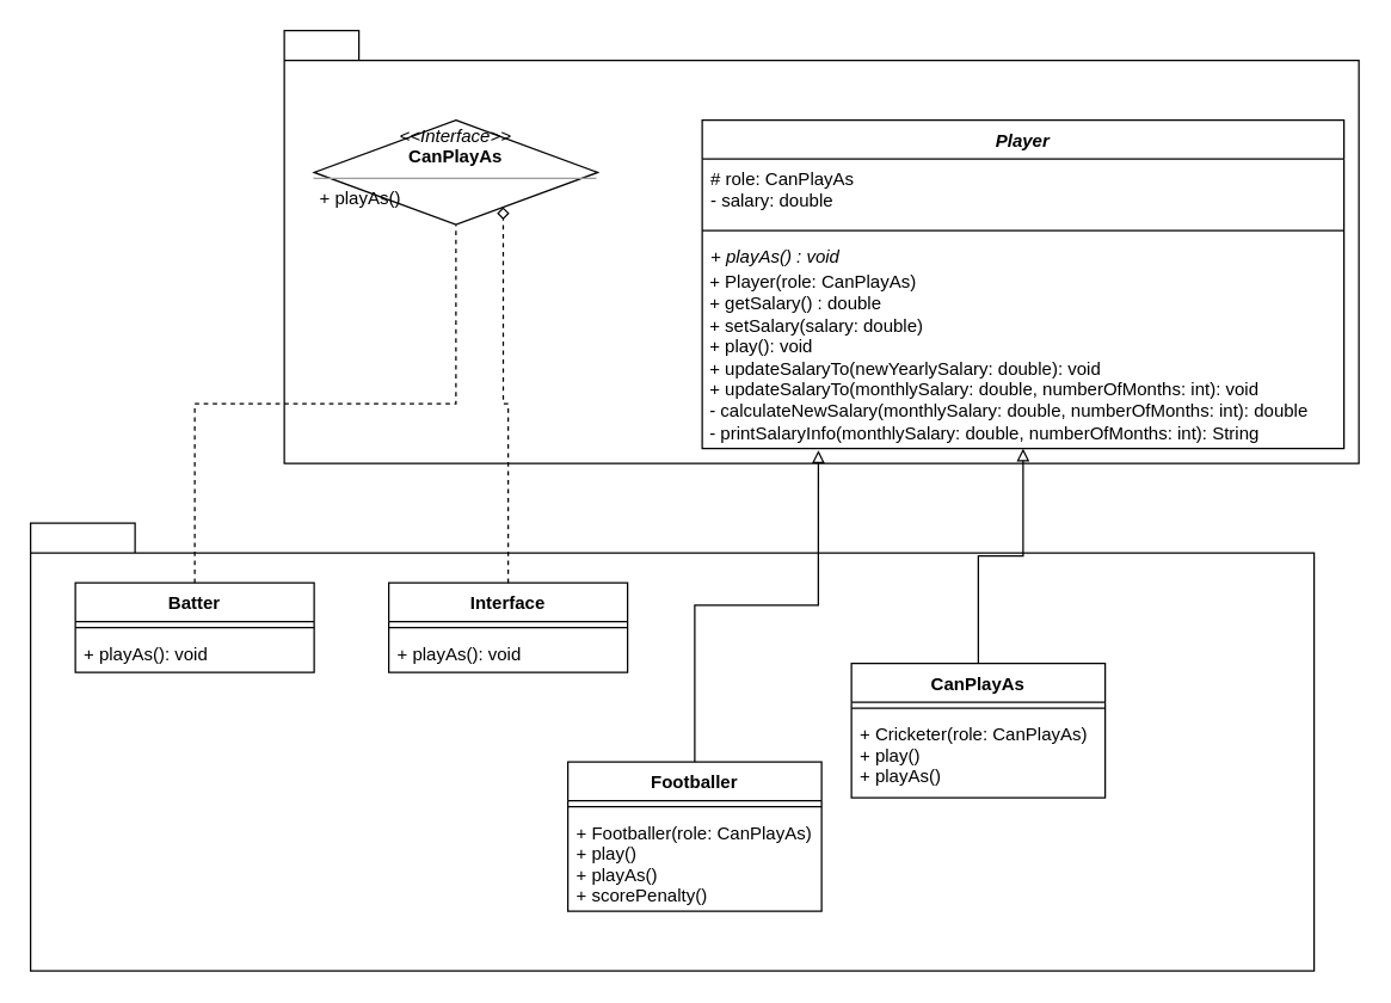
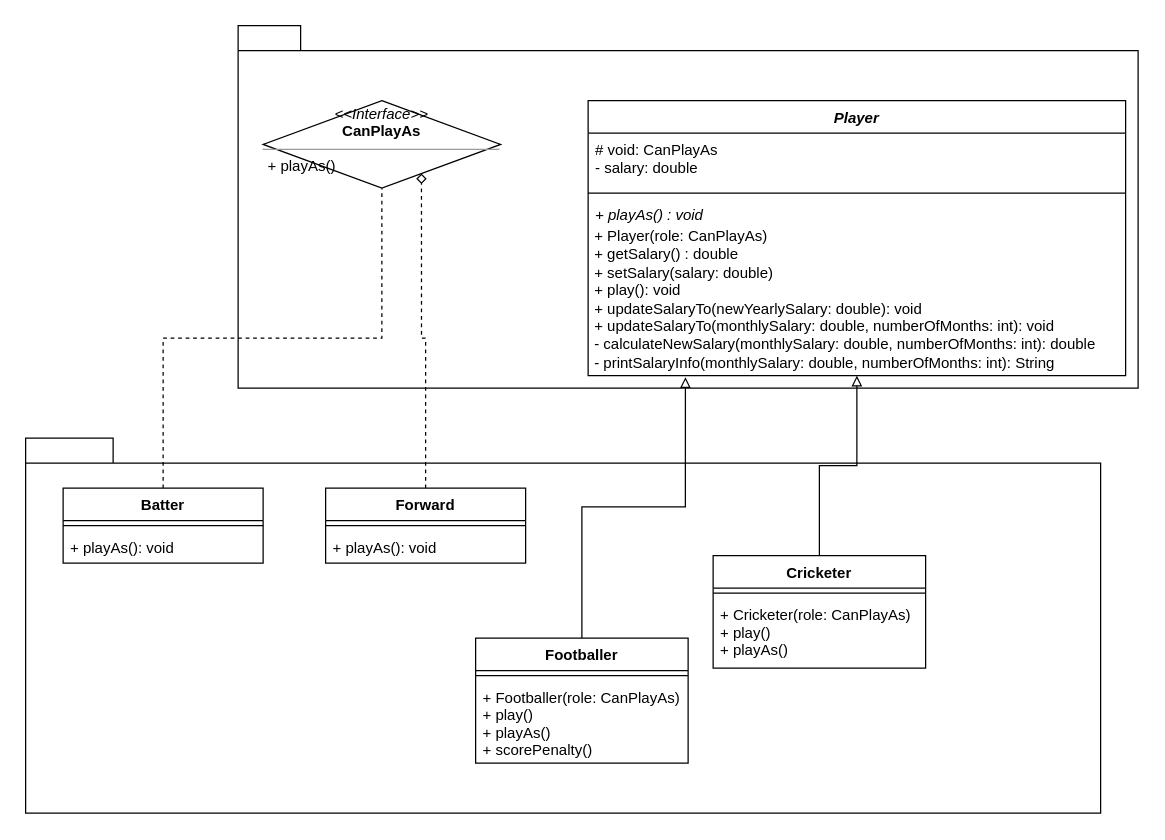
  <mxCell id="0" />
  <mxCell id="1" parent="0" />
  <mxCell id="2" value="" style="shape=folder;fontStyle=1;spacingTop=10;tabWidth=50;tabHeight=20;tabPosition=left;html=1;" parent="1" vertex="1"><mxGeometry x="190" y="20" width="720" height="290" as="geometry" /></mxCell>
  <mxCell id="3" value="" style="shape=folder;fontStyle=1;spacingTop=10;tabWidth=70;tabHeight=20;tabPosition=left;html=1;" parent="1" vertex="1"><mxGeometry x="20" y="350" width="860" height="300" as="geometry" /></mxCell>
  <mxCell id="4" style="edgeStyle=orthogonalEdgeStyle;rounded=0;orthogonalLoop=1;jettySize=auto;html=1;dashed=1;endArrow=none;endFill=0;" parent="1" source="5" target="20" edge="1"><mxGeometry relative="1" as="geometry" /></mxCell>
  <mxCell id="5" value="Batter" style="swimlane;fontStyle=1;align=center;verticalAlign=top;childLayout=stackLayout;horizontal=1;startSize=26;horizontalStack=0;resizeParent=1;resizeParentMax=0;resizeLast=0;collapsible=1;marginBottom=0;" parent="1" vertex="1" treatAsSingle="0"><mxGeometry x="50" y="390" width="160" height="60" as="geometry" /></mxCell>
  <mxCell id="6" value="" style="line;strokeWidth=1;fillColor=none;align=left;verticalAlign=middle;spacingTop=-1;spacingLeft=3;spacingRight=3;rotatable=0;labelPosition=right;points=[];portConstraint=eastwest;" parent="5" vertex="1"><mxGeometry y="26" width="160" height="8" as="geometry" /></mxCell>
  <mxCell id="7" value="+ playAs(): void" style="text;strokeColor=none;fillColor=none;align=left;verticalAlign=top;spacingLeft=4;spacingRight=4;overflow=hidden;rotatable=0;points=[[0,0.5],[1,0.5]];portConstraint=eastwest;" parent="5" vertex="1"><mxGeometry y="34" width="160" height="26" as="geometry" /></mxCell>
  <mxCell id="8" style="edgeStyle=orthogonalEdgeStyle;rounded=0;orthogonalLoop=1;jettySize=auto;html=1;entryX=0.75;entryY=1;entryDx=0;entryDy=0;dashed=1;endArrow=diamond;endFill=0;" parent="1" source="9" target="20" edge="1"><mxGeometry relative="1" as="geometry" /></mxCell>
- <mxCell id="9" value="Interface" style="swimlane;fontStyle=1;align=center;verticalAlign=top;childLayout=stackLayout;horizontal=1;startSize=26;horizontalStack=0;resizeParent=1;resizeParentMax=0;resizeLast=0;collapsible=1;marginBottom=0;" parent="1" vertex="1" treatAsSingle="0"><mxGeometry x="260" y="390" width="160" height="60" as="geometry" /></mxCell>
+ <mxCell id="9" value="Forward" style="swimlane;fontStyle=1;align=center;verticalAlign=top;childLayout=stackLayout;horizontal=1;startSize=26;horizontalStack=0;resizeParent=1;resizeParentMax=0;resizeLast=0;collapsible=1;marginBottom=0;" parent="1" vertex="1" treatAsSingle="0"><mxGeometry x="260" y="390" width="160" height="60" as="geometry" /></mxCell>
  <mxCell id="10" value="" style="line;strokeWidth=1;fillColor=none;align=left;verticalAlign=middle;spacingTop=-1;spacingLeft=3;spacingRight=3;rotatable=0;labelPosition=right;points=[];portConstraint=eastwest;" parent="9" vertex="1"><mxGeometry y="26" width="160" height="8" as="geometry" /></mxCell>
  <mxCell id="11" value="+ playAs(): void" style="text;strokeColor=none;fillColor=none;align=left;verticalAlign=top;spacingLeft=4;spacingRight=4;overflow=hidden;rotatable=0;points=[[0,0.5],[1,0.5]];portConstraint=eastwest;" parent="9" vertex="1"><mxGeometry y="34" width="160" height="26" as="geometry" /></mxCell>
  <mxCell id="12" style="edgeStyle=orthogonalEdgeStyle;rounded=0;orthogonalLoop=1;jettySize=auto;html=1;entryX=0.181;entryY=1.01;entryDx=0;entryDy=0;entryPerimeter=0;endArrow=block;endFill=0;" parent="1" source="13" target="25" edge="1"><mxGeometry relative="1" as="geometry" /></mxCell>
  <mxCell id="13" value="Footballer" style="swimlane;fontStyle=1;align=center;verticalAlign=top;childLayout=stackLayout;horizontal=1;startSize=26;horizontalStack=0;resizeParent=1;resizeParentMax=0;resizeLast=0;collapsible=1;marginBottom=0;" parent="1" vertex="1" treatAsSingle="0"><mxGeometry x="380" y="510" width="170" height="100" as="geometry" /></mxCell>
  <mxCell id="14" value="" style="line;strokeWidth=1;fillColor=none;align=left;verticalAlign=middle;spacingTop=-1;spacingLeft=3;spacingRight=3;rotatable=0;labelPosition=right;points=[];portConstraint=eastwest;" parent="13" vertex="1"><mxGeometry y="26" width="170" height="8" as="geometry" /></mxCell>
  <mxCell id="15" value="+ Footballer(role: CanPlayAs)&#10;+ play()&#10;+ playAs()&#10;+ scorePenalty()" style="text;strokeColor=none;fillColor=none;align=left;verticalAlign=top;spacingLeft=4;spacingRight=4;overflow=hidden;rotatable=0;points=[[0,0.5],[1,0.5]];portConstraint=eastwest;" parent="13" vertex="1"><mxGeometry y="34" width="170" height="66" as="geometry" /></mxCell>
  <mxCell id="16" style="edgeStyle=orthogonalEdgeStyle;rounded=0;orthogonalLoop=1;jettySize=auto;html=1;endArrow=block;endFill=0;" parent="1" source="17" target="25" edge="1"><mxGeometry relative="1" as="geometry" /></mxCell>
- <mxCell id="17" value="CanPlayAs" style="swimlane;fontStyle=1;align=center;verticalAlign=top;childLayout=stackLayout;horizontal=1;startSize=26;horizontalStack=0;resizeParent=1;resizeParentMax=0;resizeLast=0;collapsible=1;marginBottom=0;" parent="1" vertex="1" treatAsSingle="0"><mxGeometry x="570" y="444" width="170" height="90" as="geometry" /></mxCell>
+ <mxCell id="17" value="Cricketer" style="swimlane;fontStyle=1;align=center;verticalAlign=top;childLayout=stackLayout;horizontal=1;startSize=26;horizontalStack=0;resizeParent=1;resizeParentMax=0;resizeLast=0;collapsible=1;marginBottom=0;" parent="1" vertex="1" treatAsSingle="0"><mxGeometry x="570" y="444" width="170" height="90" as="geometry" /></mxCell>
  <mxCell id="18" value="" style="line;strokeWidth=1;fillColor=none;align=left;verticalAlign=middle;spacingTop=-1;spacingLeft=3;spacingRight=3;rotatable=0;labelPosition=right;points=[];portConstraint=eastwest;" parent="17" vertex="1"><mxGeometry y="26" width="170" height="8" as="geometry" /></mxCell>
  <mxCell id="19" value="+ Cricketer(role: CanPlayAs)&#10;+ play()&#10;+ playAs()" style="text;strokeColor=none;fillColor=none;align=left;verticalAlign=top;spacingLeft=4;spacingRight=4;overflow=hidden;rotatable=0;points=[[0,0.5],[1,0.5]];portConstraint=eastwest;" parent="17" vertex="1"><mxGeometry y="34" width="170" height="56" as="geometry" /></mxCell>
  <mxCell id="20" value="&lt;p style=&quot;margin: 0px ; margin-top: 4px ; text-align: center&quot;&gt;&lt;i&gt;&amp;lt;&amp;lt;Interface&amp;gt;&amp;gt;&lt;/i&gt;&lt;br&gt;&lt;b&gt;CanPlayAs&lt;/b&gt;&lt;/p&gt;&lt;hr size=&quot;1&quot;&gt;&lt;p style=&quot;margin: 0px ; margin-left: 4px&quot;&gt;+ playAs()&lt;/p&gt;" style="rhombus;verticalAlign=top;align=left;overflow=fill;fontSize=12;fontFamily=Helvetica;html=1;" parent="1" vertex="1"><mxGeometry x="210" y="80" width="190" height="70" as="geometry" /></mxCell>
  <mxCell id="21" value="Player" style="swimlane;fontStyle=3;align=center;verticalAlign=top;childLayout=stackLayout;horizontal=1;startSize=26;horizontalStack=0;resizeParent=1;resizeParentMax=0;resizeLast=0;collapsible=1;marginBottom=0;" parent="1" vertex="1" treatAsSingle="0"><mxGeometry x="470" y="80" width="430" height="220" as="geometry"><mxRectangle x="490" y="10" width="100" height="26" as="alternateBounds" /></mxGeometry></mxCell>
- <mxCell id="22" value="# role: CanPlayAs&#10;- salary: double" style="text;strokeColor=none;fillColor=none;align=left;verticalAlign=top;spacingLeft=4;spacingRight=4;overflow=hidden;rotatable=0;points=[[0,0.5],[1,0.5]];portConstraint=eastwest;" parent="21" vertex="1"><mxGeometry y="26" width="430" height="44" as="geometry" /></mxCell>
+ <mxCell id="22" value="# void: CanPlayAs&#10;- salary: double" style="text;strokeColor=none;fillColor=none;align=left;verticalAlign=top;spacingLeft=4;spacingRight=4;overflow=hidden;rotatable=0;points=[[0,0.5],[1,0.5]];portConstraint=eastwest;" parent="21" vertex="1"><mxGeometry y="26" width="430" height="44" as="geometry" /></mxCell>
  <mxCell id="23" value="" style="line;strokeWidth=1;fillColor=none;align=left;verticalAlign=middle;spacingTop=-1;spacingLeft=3;spacingRight=3;rotatable=0;labelPosition=right;points=[];portConstraint=eastwest;" parent="21" vertex="1"><mxGeometry y="70" width="430" height="8" as="geometry" /></mxCell>
  <mxCell id="24" value="+ playAs() : void&#10;" style="text;strokeColor=none;fillColor=none;align=left;verticalAlign=top;spacingLeft=4;spacingRight=4;overflow=hidden;rotatable=0;points=[[0,0.5],[1,0.5]];portConstraint=eastwest;fontStyle=2" parent="21" vertex="1"><mxGeometry y="78" width="430" height="20" as="geometry" /></mxCell>
  <mxCell id="25" value="&lt;span&gt;&amp;nbsp;+ Player(role: CanPlayAs)&lt;br&gt;&lt;/span&gt;&amp;nbsp;+ getSalary() : double&lt;br&gt;&amp;nbsp;+ setSalary(salary: double)&lt;br style=&quot;padding: 0px ; margin: 0px&quot;&gt;&lt;span&gt;&amp;nbsp;+ play(): void&lt;/span&gt;&lt;span&gt;&lt;br&gt;&amp;nbsp;+ updateSalaryTo(newYearlySalary: double): void&lt;/span&gt;&lt;br style=&quot;padding: 0px ; margin: 0px&quot;&gt;&lt;span&gt;&amp;nbsp;+ updateSalaryTo(monthlySalary: double, numberOfMonths: int): void&lt;/span&gt;&lt;br style=&quot;padding: 0px ; margin: 0px&quot;&gt;&lt;span&gt;&amp;nbsp;- calculateNewSalary(monthlySalary: double, numberOfMonths: int): double&lt;/span&gt;&lt;br style=&quot;padding: 0px ; margin: 0px&quot;&gt;&lt;span&gt;&amp;nbsp;- printSalaryInfo(monthlySalary: double, numberOfMonths: int): String&lt;/span&gt;" style="text;html=1;strokeColor=none;fillColor=none;align=left;verticalAlign=middle;whiteSpace=wrap;rounded=0;" parent="21" vertex="1"><mxGeometry y="98" width="430" height="122" as="geometry" /></mxCell>
